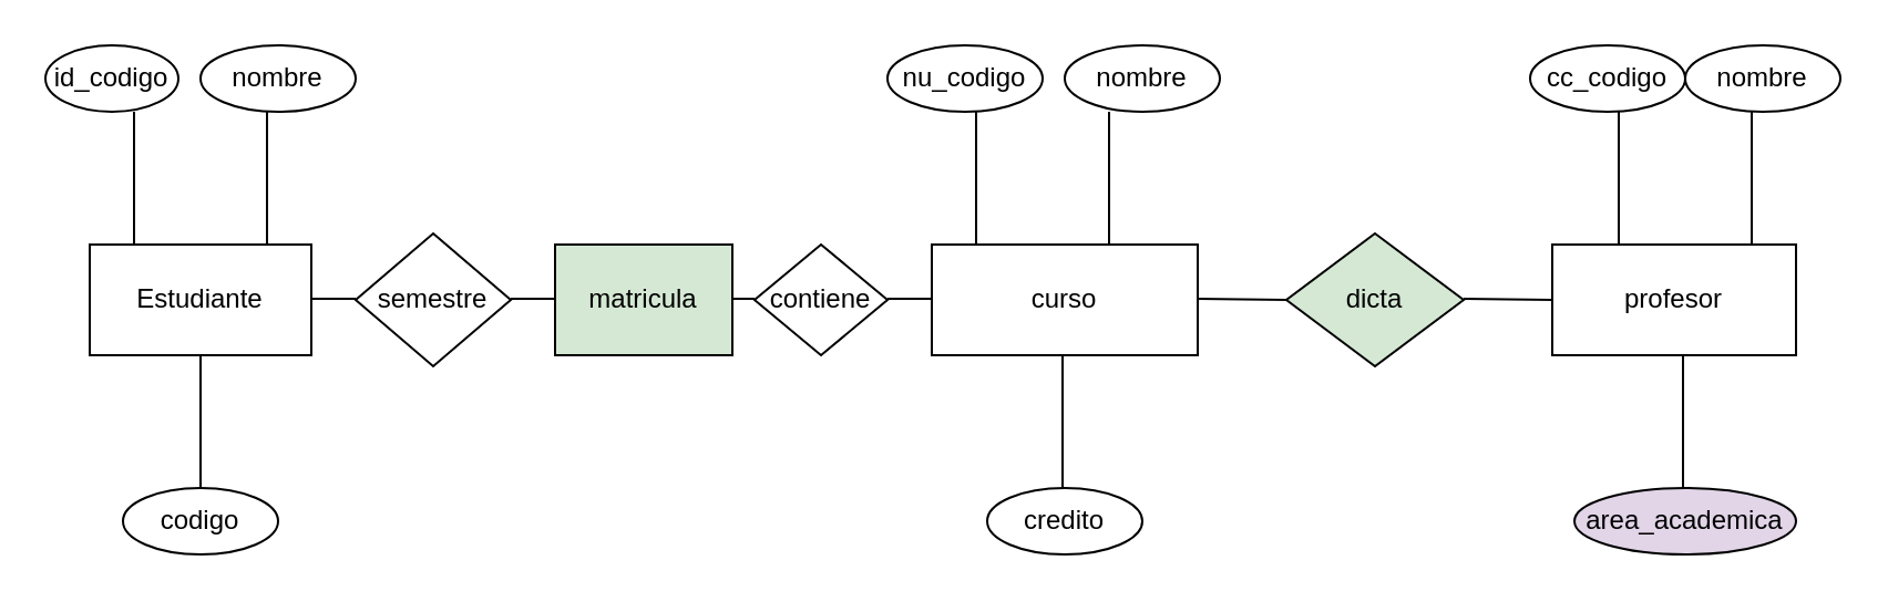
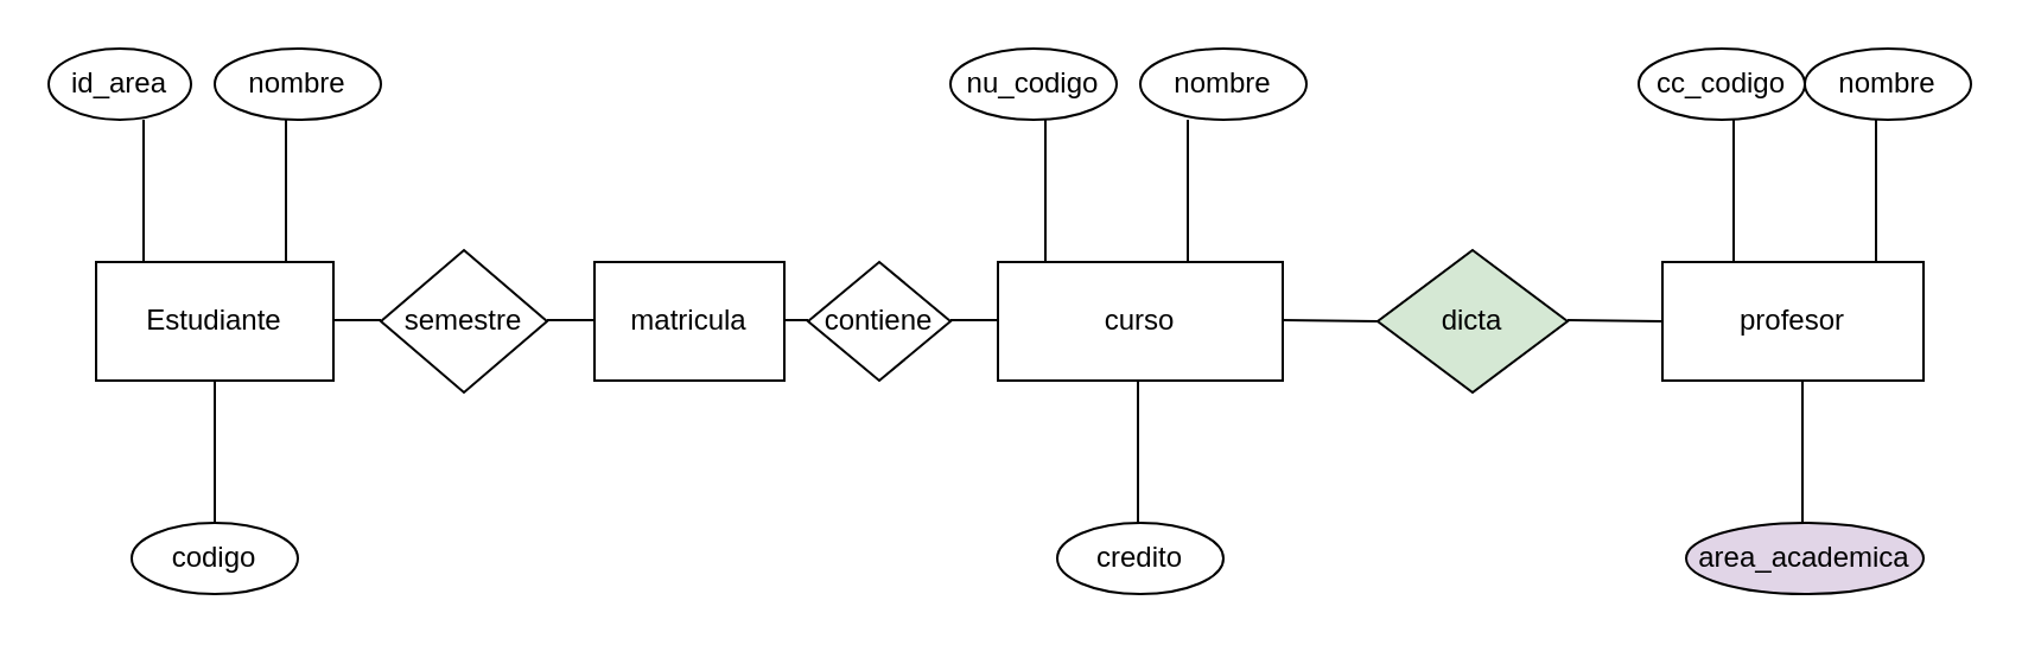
  <mxCell id="0" />
  <mxCell id="1" parent="0" />
  <mxCell id="2" value="Estudiante" style="rounded=0;whiteSpace=wrap;html=1;" vertex="1" parent="1"><mxGeometry x="40" y="110" width="100" height="50" as="geometry" /></mxCell>
- <mxCell id="3" value="matricula" style="rounded=0;whiteSpace=wrap;html=1;fillColor=#d5e8d4;" vertex="1" parent="1"><mxGeometry x="250" y="110" width="80" height="50" as="geometry" /></mxCell>
+ <mxCell id="3" value="matricula" style="rounded=0;whiteSpace=wrap;html=1;" vertex="1" parent="1"><mxGeometry x="250" y="110" width="80" height="50" as="geometry" /></mxCell>
  <mxCell id="4" style="edgeStyle=orthogonalEdgeStyle;rounded=0;orthogonalLoop=1;jettySize=auto;html=1;exitX=0;exitY=0.5;exitDx=0;exitDy=0;" edge="1" parent="1" source="5"><mxGeometry relative="1" as="geometry"><mxPoint x="430" y="135" as="targetPoint" /></mxGeometry></mxCell>
  <mxCell id="5" value="curso" style="rounded=0;whiteSpace=wrap;html=1;" vertex="1" parent="1"><mxGeometry x="420" y="110" width="120" height="50" as="geometry" /></mxCell>
  <mxCell id="6" value="profesor" style="rounded=0;whiteSpace=wrap;html=1;" vertex="1" parent="1"><mxGeometry x="700" y="110" width="110" height="50" as="geometry" /></mxCell>
  <mxCell id="7" value="semestre" style="rhombus;whiteSpace=wrap;html=1;" vertex="1" parent="1"><mxGeometry x="160" y="105" width="70" height="60" as="geometry" /></mxCell>
  <mxCell id="8" value="" style="endArrow=none;html=1;rounded=0;" edge="1" parent="1"><mxGeometry width="50" height="50" relative="1" as="geometry"><mxPoint x="60" y="110" as="sourcePoint" /><mxPoint x="60" y="50" as="targetPoint" /></mxGeometry></mxCell>
  <mxCell id="9" value="" style="endArrow=none;html=1;rounded=0;" edge="1" parent="1"><mxGeometry width="50" height="50" relative="1" as="geometry"><mxPoint x="120" y="110" as="sourcePoint" /><mxPoint x="120" y="50" as="targetPoint" /></mxGeometry></mxCell>
  <mxCell id="10" value="" style="endArrow=none;html=1;rounded=0;" edge="1" parent="1"><mxGeometry width="50" height="50" relative="1" as="geometry"><mxPoint x="90" y="220" as="sourcePoint" /><mxPoint x="90" y="160" as="targetPoint" /></mxGeometry></mxCell>
  <mxCell id="11" value="" style="endArrow=none;html=1;rounded=0;" edge="1" parent="1"><mxGeometry width="50" height="50" relative="1" as="geometry"><mxPoint x="479" y="220" as="sourcePoint" /><mxPoint x="479" y="160" as="targetPoint" /></mxGeometry></mxCell>
  <mxCell id="12" value="" style="endArrow=none;html=1;rounded=0;" edge="1" parent="1"><mxGeometry width="50" height="50" relative="1" as="geometry"><mxPoint x="440" y="110" as="sourcePoint" /><mxPoint x="440" y="50" as="targetPoint" /></mxGeometry></mxCell>
  <mxCell id="13" value="" style="endArrow=none;html=1;rounded=0;" edge="1" parent="1"><mxGeometry width="50" height="50" relative="1" as="geometry"><mxPoint x="500" y="110" as="sourcePoint" /><mxPoint x="500" y="50" as="targetPoint" /></mxGeometry></mxCell>
  <mxCell id="14" value="" style="endArrow=none;html=1;rounded=0;" edge="1" parent="1"><mxGeometry width="50" height="50" relative="1" as="geometry"><mxPoint x="759" y="220" as="sourcePoint" /><mxPoint x="759" y="160" as="targetPoint" /></mxGeometry></mxCell>
  <mxCell id="15" value="" style="endArrow=none;html=1;rounded=0;" edge="1" parent="1"><mxGeometry width="50" height="50" relative="1" as="geometry"><mxPoint x="790" y="110" as="sourcePoint" /><mxPoint x="790" y="50" as="targetPoint" /></mxGeometry></mxCell>
  <mxCell id="16" value="" style="endArrow=none;html=1;rounded=0;" edge="1" parent="1"><mxGeometry width="50" height="50" relative="1" as="geometry"><mxPoint x="730" y="110" as="sourcePoint" /><mxPoint x="730" y="50" as="targetPoint" /></mxGeometry></mxCell>
- <mxCell id="17" value="id_codigo" style="ellipse;whiteSpace=wrap;html=1;" vertex="1" parent="1"><mxGeometry x="20" y="20" width="60" height="30" as="geometry" /></mxCell>
+ <mxCell id="17" value="id_area" style="ellipse;whiteSpace=wrap;html=1;" vertex="1" parent="1"><mxGeometry x="20" y="20" width="60" height="30" as="geometry" /></mxCell>
  <mxCell id="18" value="nombre" style="ellipse;whiteSpace=wrap;html=1;" vertex="1" parent="1"><mxGeometry x="90" y="20" width="70" height="30" as="geometry" /></mxCell>
  <mxCell id="19" value="codigo" style="ellipse;whiteSpace=wrap;html=1;" vertex="1" parent="1"><mxGeometry x="55" y="220" width="70" height="30" as="geometry" /></mxCell>
  <mxCell id="20" value="credito" style="ellipse;whiteSpace=wrap;html=1;" vertex="1" parent="1"><mxGeometry x="445" y="220" width="70" height="30" as="geometry" /></mxCell>
  <mxCell id="21" value="area_academica" style="ellipse;whiteSpace=wrap;html=1;fillColor=#e1d5e7;" vertex="1" parent="1"><mxGeometry x="710" y="220" width="100" height="30" as="geometry" /></mxCell>
  <mxCell id="22" value="nombre" style="ellipse;whiteSpace=wrap;html=1;" vertex="1" parent="1"><mxGeometry x="480" y="20" width="70" height="30" as="geometry" /></mxCell>
  <mxCell id="23" value="nombre" style="ellipse;whiteSpace=wrap;html=1;" vertex="1" parent="1"><mxGeometry x="760" y="20" width="70" height="30" as="geometry" /></mxCell>
  <mxCell id="24" value="nu_codigo" style="ellipse;whiteSpace=wrap;html=1;" vertex="1" parent="1"><mxGeometry x="400" y="20" width="70" height="30" as="geometry" /></mxCell>
  <mxCell id="25" value="cc_codigo" style="ellipse;whiteSpace=wrap;html=1;" vertex="1" parent="1"><mxGeometry x="690" y="20" width="70" height="30" as="geometry" /></mxCell>
  <mxCell id="26" value="" style="endArrow=none;html=1;rounded=0;" edge="1" parent="1"><mxGeometry width="50" height="50" relative="1" as="geometry"><mxPoint x="140" y="134.5" as="sourcePoint" /><mxPoint x="160" y="134.5" as="targetPoint" /></mxGeometry></mxCell>
  <mxCell id="27" value="dicta" style="rhombus;whiteSpace=wrap;html=1;fillColor=#d5e8d4;" vertex="1" parent="1"><mxGeometry x="580" y="105" width="80" height="60" as="geometry" /></mxCell>
  <mxCell id="28" value="" style="endArrow=none;html=1;rounded=0;exitX=1;exitY=0.5;exitDx=0;exitDy=0;" edge="1" parent="1"><mxGeometry width="50" height="50" relative="1" as="geometry"><mxPoint x="540" y="134.5" as="sourcePoint" /><mxPoint x="580" y="135" as="targetPoint" /></mxGeometry></mxCell>
  <mxCell id="29" value="" style="endArrow=none;html=1;rounded=0;" edge="1" parent="1"><mxGeometry width="50" height="50" relative="1" as="geometry"><mxPoint x="230" y="134.5" as="sourcePoint" /><mxPoint x="250" y="134.5" as="targetPoint" /></mxGeometry></mxCell>
  <mxCell id="30" value="" style="endArrow=none;html=1;rounded=0;exitX=1;exitY=0.5;exitDx=0;exitDy=0;" edge="1" parent="1"><mxGeometry width="50" height="50" relative="1" as="geometry"><mxPoint x="660" y="134.5" as="sourcePoint" /><mxPoint x="700" y="135" as="targetPoint" /></mxGeometry></mxCell>
  <mxCell id="31" value="contiene" style="rhombus;whiteSpace=wrap;html=1;" vertex="1" parent="1"><mxGeometry x="340" y="110" width="60" height="50" as="geometry" /></mxCell>
  <mxCell id="32" value="" style="endArrow=none;html=1;rounded=0;" edge="1" parent="1"><mxGeometry width="50" height="50" relative="1" as="geometry"><mxPoint x="330" y="134.5" as="sourcePoint" /><mxPoint x="340" y="134.5" as="targetPoint" /></mxGeometry></mxCell>
  <mxCell id="33" value="" style="endArrow=none;html=1;rounded=0;" edge="1" parent="1"><mxGeometry width="50" height="50" relative="1" as="geometry"><mxPoint x="400" y="134.5" as="sourcePoint" /><mxPoint x="420" y="134.5" as="targetPoint" /></mxGeometry></mxCell>
